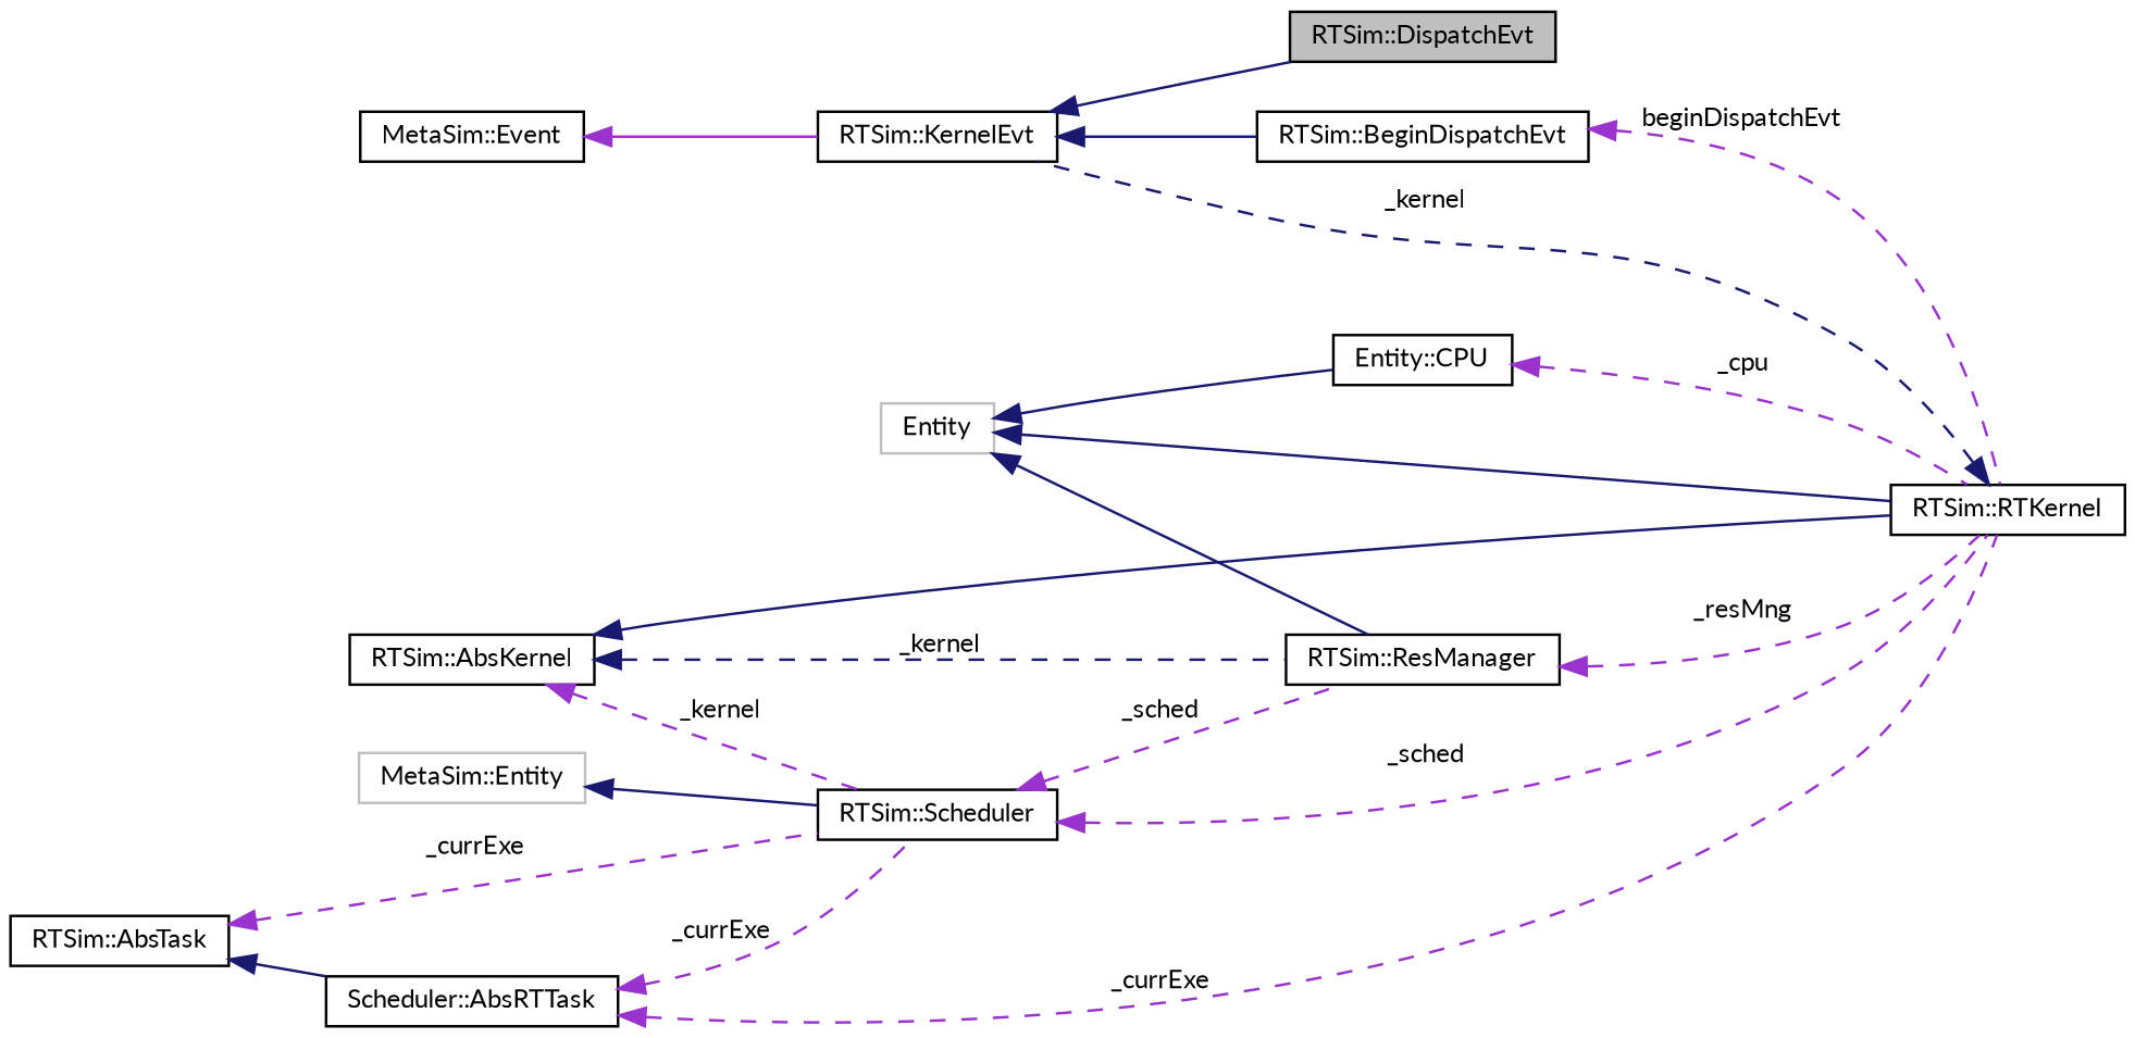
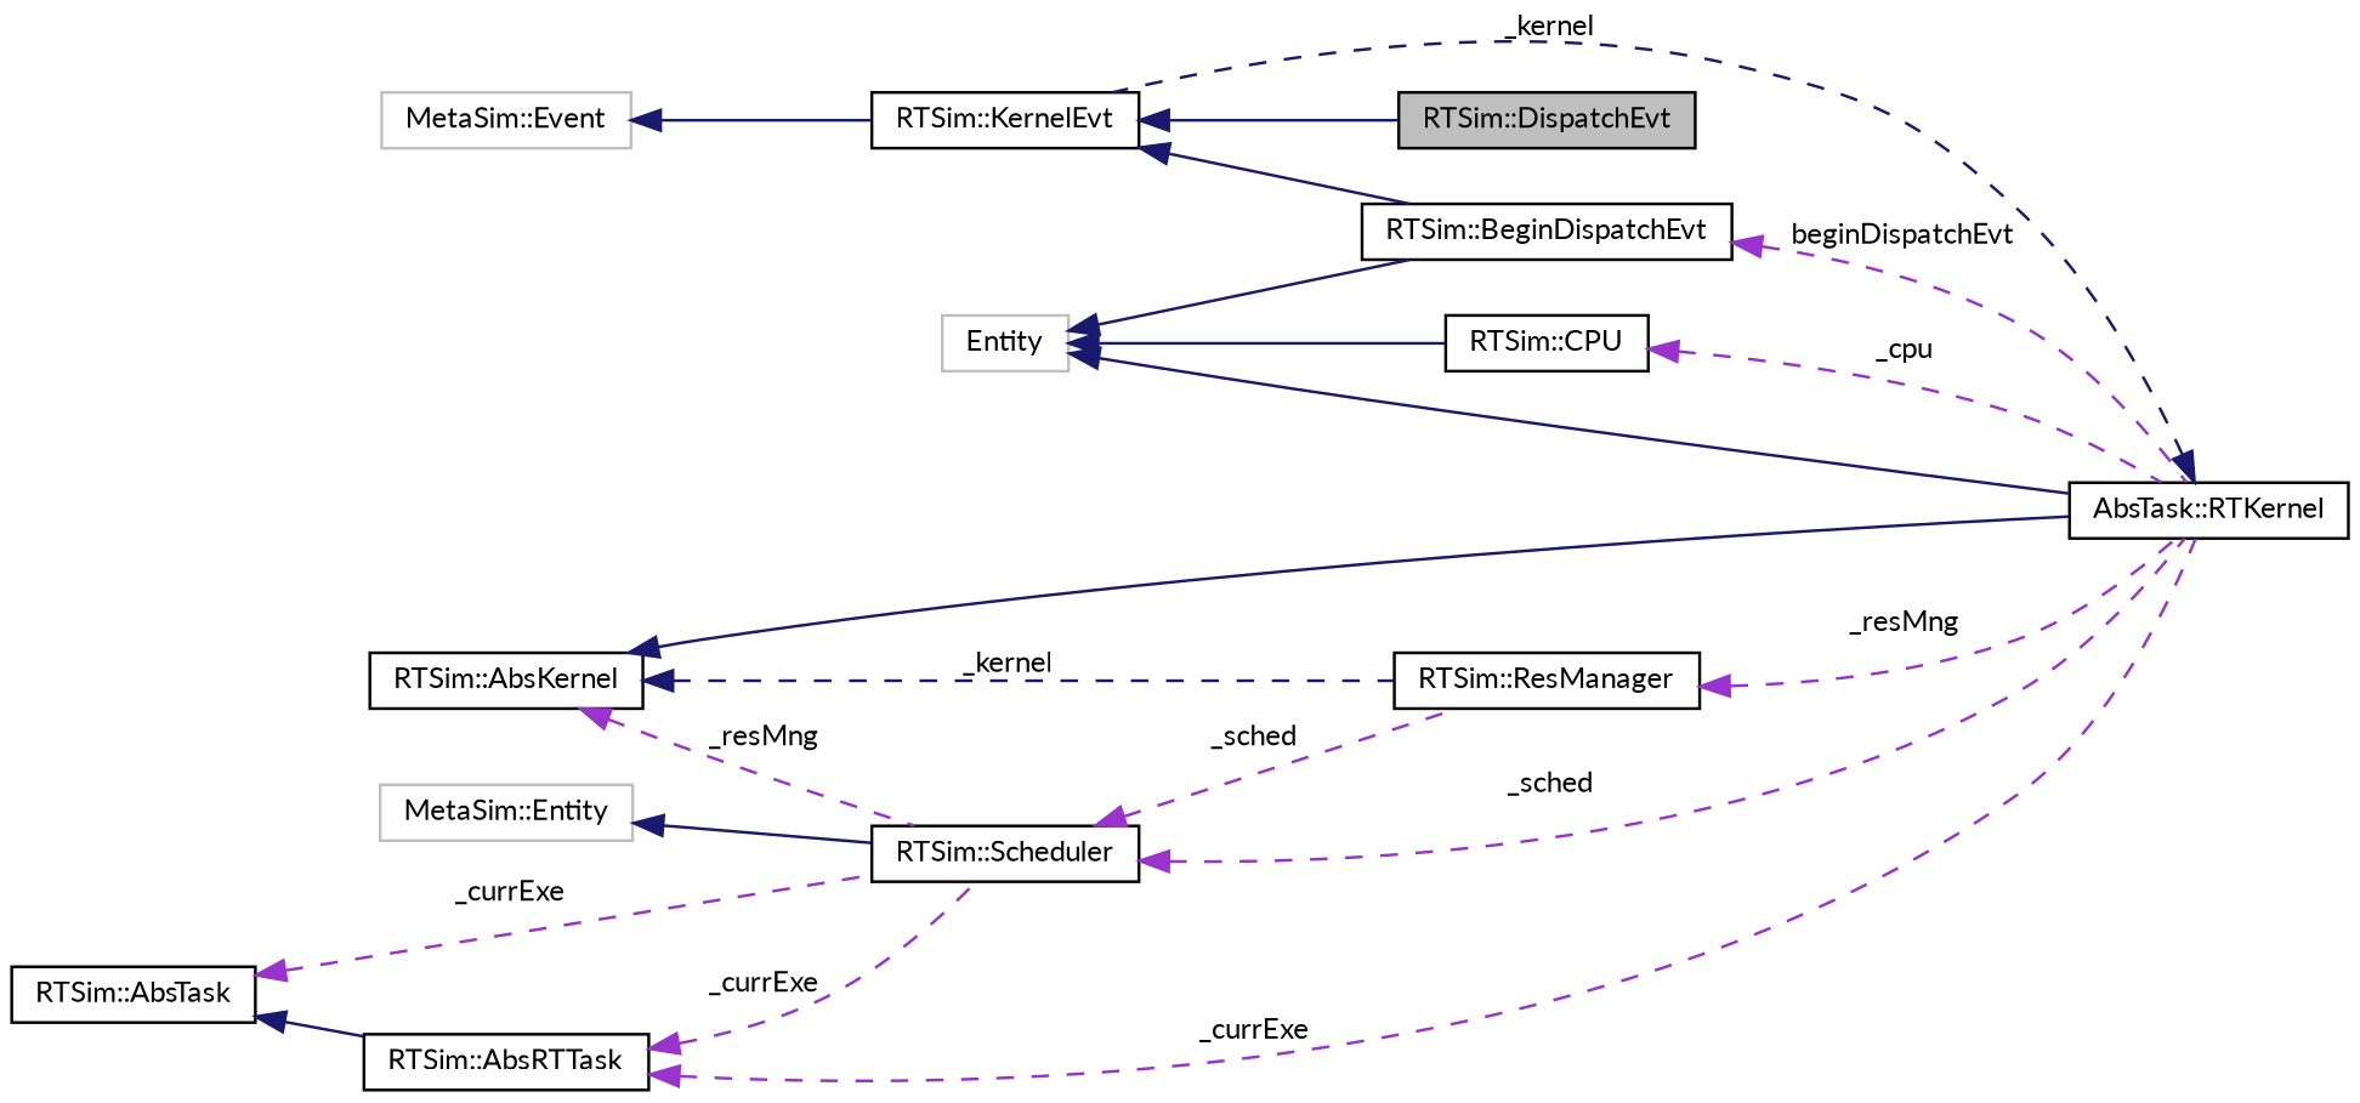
  digraph {
    fontname=Lato
    rankdir=LR
    node [color=black fillcolor=white fontname=Lato fontsize=10 shape=record style=filled]
    edge [color=midnightblue dir=back fontname=Lato fontsize=10 labelfontname=Helvetica labelfontsize=10 style=dashed]
    n1 [fillcolor=grey75 fontcolor=black height=0.2 label="RTSim::DispatchEvt" width=0.4]
    n2 [height=0.2 label="RTSim::KernelEvt" width=0.4]
    n3 [height=0.2 label="RTSim::BeginDispatchEvt" width=0.4]
-   n4 [height=0.2 label="RTSim::RTKernel" width=0.4]
-   n5 [height=0.2 label="MetaSim::Event" width=0.4]
+   n4 [height=0.2 label="AbsTask::RTKernel" width=0.4]
+   n5 [color=grey75 height=0.2 label="MetaSim::Event" width=0.4]
    n6 [color=grey75 height=0.2 label=Entity width=0.4]
    n7 [height=0.2 label="RTSim::ResManager" width=0.4]
-   n8 [height=0.2 label="Entity::CPU" width=0.4]
+   n8 [height=0.2 label="RTSim::CPU" width=0.4]
    n9 [height=0.2 label="RTSim::AbsKernel" width=0.4]
    n10 [height=0.2 label="RTSim::Scheduler" width=0.4]
    n11 [color=grey75 height=0.2 label="MetaSim::Entity" width=0.4]
    n12 [height=0.2 label="RTSim::AbsTask" width=0.4]
-   n13 [height=0.2 label="Scheduler::AbsRTTask" width=0.4]
+   n13 [height=0.2 label="RTSim::AbsRTTask" width=0.4]
    n2 -> n1 [style=solid]
    n2 -> n3 [style=solid]
    n3 -> n4 [color=darkorchid3 label=" beginDispatchEvt"]
    n4 -> n2 [label=" _kernel"]
-   n5 -> n2 [color=darkorchid3 style=solid]
+   n5 -> n2 [style=solid]
    n6 -> n4 [style=solid]
-   n6 -> n7 [style=solid]
+   n6 -> n3 [style=solid]
    n6 -> n8 [style=solid]
    n7 -> n4 [color=darkorchid3 label=" _resMng"]
    n8 -> n4 [color=darkorchid3 label=" _cpu"]
    n9 -> n4 [style=solid]
    n9 -> n7 [label=" _kernel"]
-   n9 -> n10 [color=darkorchid3 label=" _kernel"]
+   n9 -> n10 [color=darkorchid3 label=" _resMng"]
    n10 -> n4 [color=darkorchid3 label=" _sched"]
    n10 -> n7 [color=darkorchid3 label=" _sched"]
    n11 -> n10 [style=solid]
    n12 -> n10 [color=darkorchid3 label=" _currExe"]
    n12 -> n13 [style=solid]
    n13 -> n4 [color=darkorchid3 label=" _currExe"]
    n13 -> n10 [color=darkorchid3 label=" _currExe"]
  }
